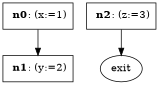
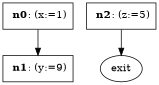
  digraph {
    node [shape=box]
    n1 [label=< <B>n0</B>: (x:=1)>]
-   n2 [label=< <B>n1</B>: (y:=2)>]
-   n3 [label=< <B>n2</B>: (z:=3)>]
+   n2 [label=< <B>n1</B>: (y:=9)>]
+   n3 [label=< <B>n2</B>: (z:=5)>]
    exit [shape=""]
    n1 -> n2
    n3 -> exit
  }
